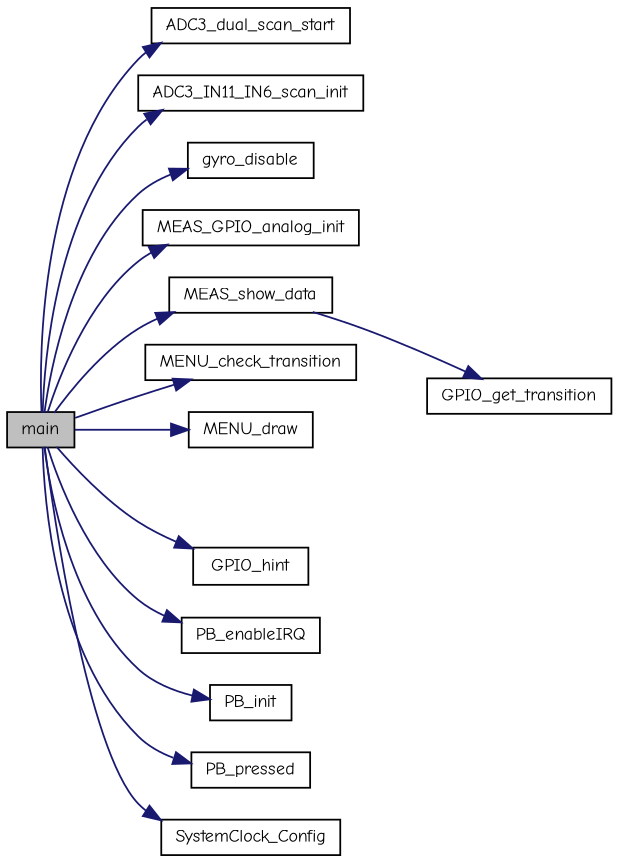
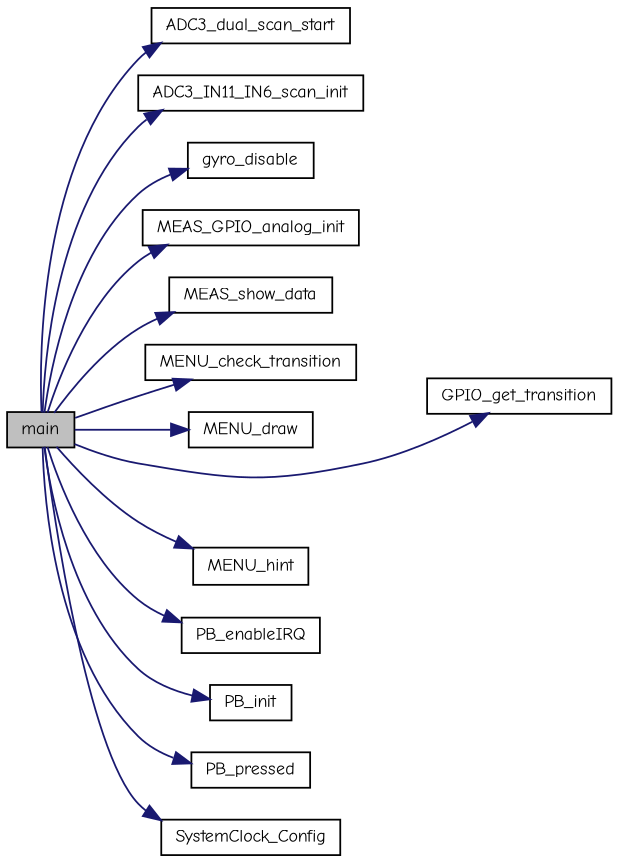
  digraph {
    fontname="Comic Neue"
    rankdir=LR
    node [color=black fillcolor=white fontname="Comic Neue" fontsize=10 shape=record style=filled]
    edge [color=midnightblue fontname="Comic Neue" fontsize=10 labelfontname=Helvetica labelfontsize=10 style=solid]
    n1 [fillcolor=grey75 fontcolor=black height=0.2 label=main width=0.4]
    n2 [height=0.2 label=ADC3_dual_scan_start width=0.4]
    n3 [height=0.2 label=ADC3_IN11_IN6_scan_init width=0.4]
    n4 [height=0.2 label=gyro_disable width=0.4]
    n5 [height=0.2 label=MEAS_GPIO_analog_init width=0.4]
    n6 [height=0.2 label=MEAS_show_data width=0.4]
    n7 [height=0.2 label=MENU_check_transition width=0.4]
    n8 [height=0.2 label=MENU_draw width=0.4]
    n9 [height=0.2 label=GPIO_get_transition width=0.4]
-   n10 [height=0.2 label=GPIO_hint width=0.4]
+   n10 [height=0.2 label=MENU_hint width=0.4]
    n11 [height=0.2 label=PB_enableIRQ width=0.4]
    n12 [height=0.2 label=PB_init width=0.4]
    n13 [height=0.2 label=PB_pressed width=0.4]
    n14 [height=0.2 label=SystemClock_Config width=0.4]
    n1 -> n2
    n1 -> n3
    n1 -> n4
    n1 -> n5
    n1 -> n6
    n1 -> n7
    n1 -> n8
-   n6 -> n9
+   n1 -> n9
    n1 -> n10
    n1 -> n11
    n1 -> n12
    n1 -> n13
    n1 -> n14
  }
